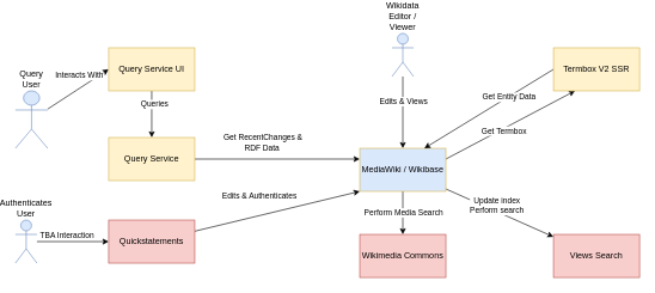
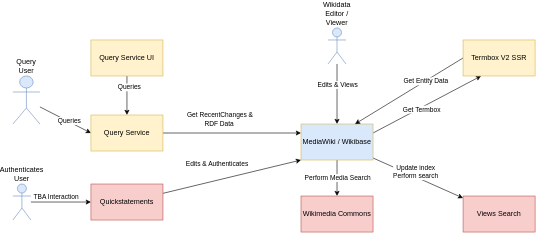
  <mxCell id="0" />
  <mxCell id="1" parent="0" />
  <mxCell id="2" style="edgeStyle=orthogonalEdgeStyle;rounded=0;orthogonalLoop=1;jettySize=auto;html=1;entryX=0.5;entryY=0;entryDx=0;entryDy=0;" edge="1" parent="1" source="4" target="25"><mxGeometry relative="1" as="geometry" /></mxCell>
  <mxCell id="3" value="Edits &amp;amp; Views" style="edgeLabel;html=1;align=center;verticalAlign=middle;resizable=0;points=[];" vertex="1" connectable="0" parent="2"><mxGeometry x="-0.323" relative="1" as="geometry"><mxPoint as="offset" /></mxGeometry></mxCell>
  <mxCell id="4" value="Wikidata Editor / Viewer" style="shape=umlActor;verticalLabelPosition=top;verticalAlign=bottom;html=1;outlineConnect=0;fillColor=#dae8fc;strokeColor=#6c8ebf;labelPosition=center;align=center;whiteSpace=wrap;" vertex="1" parent="1"><mxGeometry x="545" y="20" width="30" height="60" as="geometry" /></mxCell>
  <mxCell id="5" style="edgeStyle=orthogonalEdgeStyle;rounded=0;orthogonalLoop=1;jettySize=auto;html=1;" edge="1" parent="1" source="7" target="31"><mxGeometry relative="1" as="geometry" /></mxCell>
  <mxCell id="6" value="TBA Interaction" style="edgeLabel;html=1;align=center;verticalAlign=middle;resizable=0;points=[];" vertex="1" connectable="0" parent="5"><mxGeometry x="0.12" y="-1" relative="1" as="geometry"><mxPoint x="-14.14" y="-11" as="offset" /></mxGeometry></mxCell>
  <mxCell id="7" value="Authenticates User" style="shape=umlActor;verticalLabelPosition=top;verticalAlign=bottom;html=1;outlineConnect=0;fillColor=#dae8fc;strokeColor=#6c8ebf;labelPosition=center;align=center;whiteSpace=wrap;" vertex="1" parent="1"><mxGeometry x="20" y="280" width="30" height="60" as="geometry" /></mxCell>
- <mxCell id="8" style="rounded=0;orthogonalLoop=1;jettySize=auto;html=1;entryX=0;entryY=0.5;entryDx=0;entryDy=0;" edge="1" parent="1" source="12" target="15"><mxGeometry relative="1" as="geometry" /></mxCell>
- <mxCell id="9" value="Interacts With" style="edgeLabel;html=1;align=center;verticalAlign=middle;resizable=0;points=[];" vertex="1" connectable="0" parent="8"><mxGeometry x="0.243" y="2" relative="1" as="geometry"><mxPoint x="-8.3" y="-11.06" as="offset" /></mxGeometry></mxCell>
+ <mxCell id="10" style="rounded=0;orthogonalLoop=1;jettySize=auto;html=1;entryX=0;entryY=0.5;entryDx=0;entryDy=0;" edge="1" parent="1" source="12" target="18"><mxGeometry relative="1" as="geometry"><mxPoint x="150" y="70.571" as="targetPoint" /></mxGeometry></mxCell>
+ <mxCell id="11" value="Queries" style="edgeLabel;html=1;align=center;verticalAlign=middle;resizable=0;points=[];" vertex="1" connectable="0" parent="10"><mxGeometry x="0.14" y="2" relative="1" as="geometry"><mxPoint as="offset" /></mxGeometry></mxCell>
  <mxCell id="12" value="Query User" style="shape=umlActor;verticalLabelPosition=top;verticalAlign=bottom;html=1;outlineConnect=0;fillColor=#dae8fc;strokeColor=#6c8ebf;labelPosition=center;align=center;whiteSpace=wrap;" vertex="1" parent="1"><mxGeometry x="20" y="100" width="45" height="80" as="geometry" /></mxCell>
  <mxCell id="13" style="rounded=0;orthogonalLoop=1;jettySize=auto;html=1;entryX=0.5;entryY=0;entryDx=0;entryDy=0;" edge="1" parent="1" source="15" target="18"><mxGeometry relative="1" as="geometry"><mxPoint x="210" y="80" as="targetPoint" /></mxGeometry></mxCell>
  <mxCell id="14" value="Queries" style="edgeLabel;html=1;align=center;verticalAlign=middle;resizable=0;points=[];" vertex="1" connectable="0" parent="13"><mxGeometry x="-0.286" y="3" relative="1" as="geometry"><mxPoint y="-5" as="offset" /></mxGeometry></mxCell>
  <mxCell id="15" value="Query Service UI" style="rounded=0;whiteSpace=wrap;html=1;fillColor=#fff2cc;strokeColor=#d6b656;" vertex="1" parent="1"><mxGeometry x="150" y="40" width="120" height="60" as="geometry" /></mxCell>
  <mxCell id="16" style="rounded=0;orthogonalLoop=1;jettySize=auto;html=1;entryX=0;entryY=0.25;entryDx=0;entryDy=0;exitX=1;exitY=0.5;exitDx=0;exitDy=0;" edge="1" parent="1" source="18" target="25"><mxGeometry relative="1" as="geometry" /></mxCell>
  <mxCell id="17" value="Get RecentChanges &amp;amp;&lt;br&gt;RDF Data&amp;nbsp;" style="edgeLabel;html=1;align=center;verticalAlign=middle;resizable=0;points=[];" vertex="1" connectable="0" parent="16"><mxGeometry x="0.254" y="4" relative="1" as="geometry"><mxPoint x="-49.74" y="-19.26" as="offset" /></mxGeometry></mxCell>
  <mxCell id="18" value="Query Service" style="rounded=0;whiteSpace=wrap;html=1;fillColor=#fff2cc;strokeColor=#d6b656;" vertex="1" parent="1"><mxGeometry x="150" y="165" width="120" height="60" as="geometry" /></mxCell>
  <mxCell id="19" style="edgeStyle=none;rounded=0;orthogonalLoop=1;jettySize=auto;html=1;entryX=0.25;entryY=1;entryDx=0;entryDy=0;exitX=1;exitY=0.25;exitDx=0;exitDy=0;" edge="1" parent="1" source="25" target="28"><mxGeometry relative="1" as="geometry" /></mxCell>
  <mxCell id="20" value="Get Termbox" style="edgeLabel;html=1;align=center;verticalAlign=middle;resizable=0;points=[];" vertex="1" connectable="0" parent="19"><mxGeometry x="-0.112" y="-3" relative="1" as="geometry"><mxPoint as="offset" /></mxGeometry></mxCell>
  <mxCell id="21" style="edgeStyle=none;rounded=0;orthogonalLoop=1;jettySize=auto;html=1;" edge="1" parent="1" source="25" target="33"><mxGeometry relative="1" as="geometry" /></mxCell>
  <mxCell id="22" value="Update index&lt;br&gt;Perform search" style="edgeLabel;html=1;align=center;verticalAlign=middle;resizable=0;points=[];" vertex="1" connectable="0" parent="21"><mxGeometry x="-0.346" y="-1" relative="1" as="geometry"><mxPoint x="22" as="offset" /></mxGeometry></mxCell>
  <mxCell id="23" style="edgeStyle=none;rounded=0;orthogonalLoop=1;jettySize=auto;html=1;" edge="1" parent="1" source="25" target="32"><mxGeometry relative="1" as="geometry" /></mxCell>
  <mxCell id="24" value="Perform Media Search" style="edgeLabel;html=1;align=center;verticalAlign=middle;resizable=0;points=[];" vertex="1" connectable="0" parent="23"><mxGeometry x="0.264" y="-4" relative="1" as="geometry"><mxPoint x="4" y="-8.33" as="offset" /></mxGeometry></mxCell>
  <mxCell id="25" value="MediaWiki / Wikibase" style="rounded=0;whiteSpace=wrap;html=1;fillColor=#dae8fc;strokeColor=#d6b656;" vertex="1" parent="1"><mxGeometry x="500" y="180" width="120" height="60" as="geometry" /></mxCell>
  <mxCell id="26" style="rounded=0;orthogonalLoop=1;jettySize=auto;html=1;entryX=0.75;entryY=0;entryDx=0;entryDy=0;exitX=0;exitY=0.5;exitDx=0;exitDy=0;" edge="1" parent="1" source="28" target="25"><mxGeometry relative="1" as="geometry" /></mxCell>
  <mxCell id="27" value="Get Entity Data" style="edgeLabel;html=1;align=center;verticalAlign=middle;resizable=0;points=[];" vertex="1" connectable="0" parent="26"><mxGeometry x="-0.311" relative="1" as="geometry"><mxPoint as="offset" /></mxGeometry></mxCell>
  <mxCell id="28" value="Termbox V2 SSR" style="rounded=0;whiteSpace=wrap;html=1;fillColor=#fff2cc;strokeColor=#d6b656;" vertex="1" parent="1"><mxGeometry x="770" y="40" width="120" height="60" as="geometry" /></mxCell>
  <mxCell id="29" style="rounded=0;orthogonalLoop=1;jettySize=auto;html=1;entryX=0;entryY=1;entryDx=0;entryDy=0;" edge="1" parent="1" source="31" target="25"><mxGeometry relative="1" as="geometry" /></mxCell>
  <mxCell id="30" value="Edits &amp;amp; Authenticates" style="edgeLabel;html=1;align=center;verticalAlign=middle;resizable=0;points=[];rotation=0;" vertex="1" connectable="0" parent="29"><mxGeometry x="0.119" y="5" relative="1" as="geometry"><mxPoint x="-37.58" y="-12.7" as="offset" /></mxGeometry></mxCell>
  <mxCell id="31" value="Quickstatements" style="rounded=0;whiteSpace=wrap;html=1;fillColor=#f8cecc;strokeColor=#b85450;" vertex="1" parent="1"><mxGeometry x="150" y="280" width="120" height="60" as="geometry" /></mxCell>
  <mxCell id="32" value="Wikimedia Commons" style="rounded=0;whiteSpace=wrap;html=1;fillColor=#f8cecc;strokeColor=#b85450;" vertex="1" parent="1"><mxGeometry x="500" y="300" width="120" height="60" as="geometry" /></mxCell>
  <mxCell id="33" value="Views Search" style="rounded=0;whiteSpace=wrap;html=1;fillColor=#f8cecc;strokeColor=#b85450;" vertex="1" parent="1"><mxGeometry x="770" y="300" width="120" height="60" as="geometry" /></mxCell>
